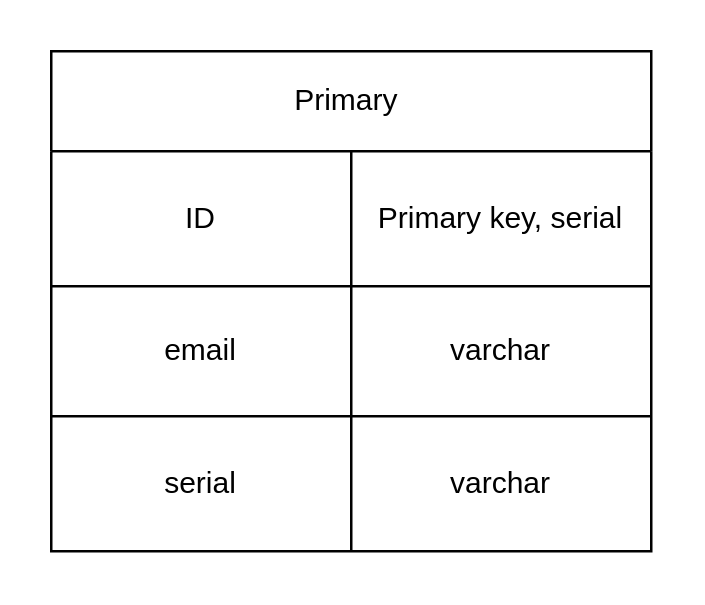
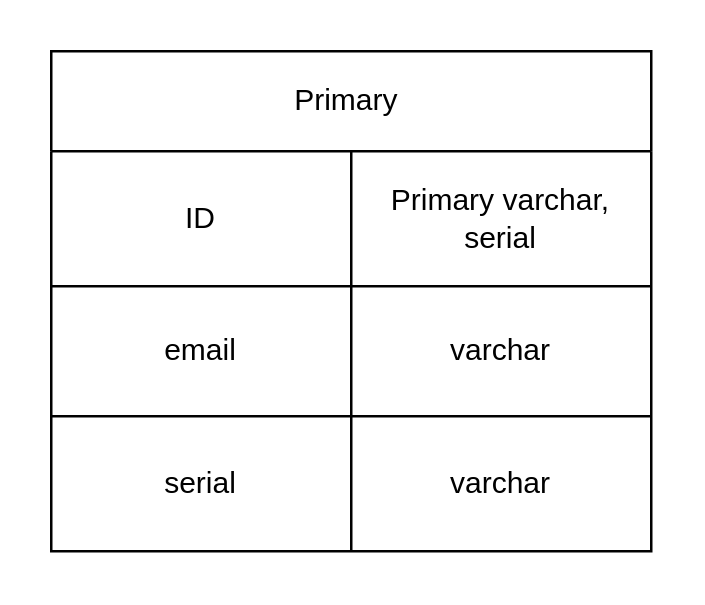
  <mxCell id="0" />
  <mxCell id="1" parent="0" />
  <mxCell id="2" value="Primary&amp;nbsp;" style="shape=table;html=1;whiteSpace=wrap;startSize=40;container=1;collapsible=0;childLayout=tableLayout;swimlaneFillColor=none;" parent="1" vertex="1"><mxGeometry x="20" y="20" width="240" height="200" as="geometry" /></mxCell>
  <mxCell id="3" value="" style="shape=tableRow;horizontal=0;startSize=0;swimlaneHead=0;swimlaneBody=0;top=0;left=0;bottom=0;right=0;collapsible=0;dropTarget=0;fillColor=none;points=[[0,0.5],[1,0.5]];portConstraint=eastwest;" parent="2" vertex="1"><mxGeometry y="40" width="240" height="54" as="geometry" /></mxCell>
  <mxCell id="4" value="ID" style="shape=partialRectangle;html=1;whiteSpace=wrap;connectable=0;fillColor=none;top=0;left=0;bottom=0;right=0;overflow=hidden;" parent="3" vertex="1"><mxGeometry width="120" height="54" as="geometry"><mxRectangle width="120" height="54" as="alternateBounds" /></mxGeometry></mxCell>
- <mxCell id="5" value="Primary key, serial" style="shape=partialRectangle;html=1;whiteSpace=wrap;connectable=0;fillColor=none;top=0;left=0;bottom=0;right=0;overflow=hidden;" parent="3" vertex="1"><mxGeometry x="120" width="120" height="54" as="geometry"><mxRectangle width="120" height="54" as="alternateBounds" /></mxGeometry></mxCell>
+ <mxCell id="5" value="Primary varchar, serial" style="shape=partialRectangle;html=1;whiteSpace=wrap;connectable=0;fillColor=none;top=0;left=0;bottom=0;right=0;overflow=hidden;" parent="3" vertex="1"><mxGeometry x="120" width="120" height="54" as="geometry"><mxRectangle width="120" height="54" as="alternateBounds" /></mxGeometry></mxCell>
  <mxCell id="6" value="" style="shape=tableRow;horizontal=0;startSize=0;swimlaneHead=0;swimlaneBody=0;top=0;left=0;bottom=0;right=0;collapsible=0;dropTarget=0;fillColor=none;points=[[0,0.5],[1,0.5]];portConstraint=eastwest;" parent="2" vertex="1"><mxGeometry y="94" width="240" height="52" as="geometry" /></mxCell>
  <mxCell id="7" value="email" style="shape=partialRectangle;html=1;whiteSpace=wrap;connectable=0;fillColor=none;top=0;left=0;bottom=0;right=0;overflow=hidden;" parent="6" vertex="1"><mxGeometry width="120" height="52" as="geometry"><mxRectangle width="120" height="52" as="alternateBounds" /></mxGeometry></mxCell>
  <mxCell id="8" value="varchar" style="shape=partialRectangle;html=1;whiteSpace=wrap;connectable=0;fillColor=none;top=0;left=0;bottom=0;right=0;overflow=hidden;" parent="6" vertex="1"><mxGeometry x="120" width="120" height="52" as="geometry"><mxRectangle width="120" height="52" as="alternateBounds" /></mxGeometry></mxCell>
  <mxCell id="9" value="" style="shape=tableRow;horizontal=0;startSize=0;swimlaneHead=0;swimlaneBody=0;top=0;left=0;bottom=0;right=0;collapsible=0;dropTarget=0;fillColor=none;points=[[0,0.5],[1,0.5]];portConstraint=eastwest;" parent="2" vertex="1"><mxGeometry y="146" width="240" height="54" as="geometry" /></mxCell>
  <mxCell id="10" value="serial" style="shape=partialRectangle;html=1;whiteSpace=wrap;connectable=0;fillColor=none;top=0;left=0;bottom=0;right=0;overflow=hidden;" parent="9" vertex="1"><mxGeometry width="120" height="54" as="geometry"><mxRectangle width="120" height="54" as="alternateBounds" /></mxGeometry></mxCell>
  <mxCell id="11" value="varchar" style="shape=partialRectangle;html=1;whiteSpace=wrap;connectable=0;fillColor=none;top=0;left=0;bottom=0;right=0;overflow=hidden;" parent="9" vertex="1"><mxGeometry x="120" width="120" height="54" as="geometry"><mxRectangle width="120" height="54" as="alternateBounds" /></mxGeometry></mxCell>
